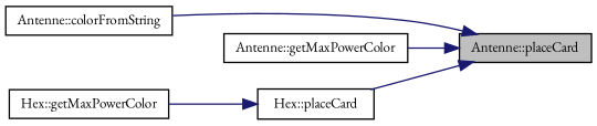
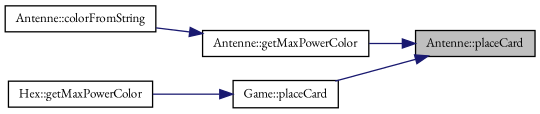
  digraph {
    fontname="EB Garamond"
    rankdir=RL
    node [color=black fillcolor=white fontname="EB Garamond" fontsize=10 shape=record style=filled]
    edge [color=midnightblue dir=back fontname="EB Garamond" fontsize=10 labelfontname=Helvetica labelfontsize=10 style=solid]
    n1 [fillcolor=grey75 fontcolor=black height=0.2 label="Antenne::placeCard" width=0.4]
    n2 [height=0.2 label="Antenne::colorFromString" width=0.4]
    n3 [height=0.2 label="Antenne::getMaxPowerColor" width=0.4]
-   n4 [height=0.2 label="Hex::placeCard" width=0.4]
+   n4 [height=0.2 label="Game::placeCard" width=0.4]
    n5 [height=0.2 label="Hex::getMaxPowerColor" width=0.4]
-   n1 -> n2
+   n3 -> n2
    n1 -> n3
    n1 -> n4
    n4 -> n5
  }
